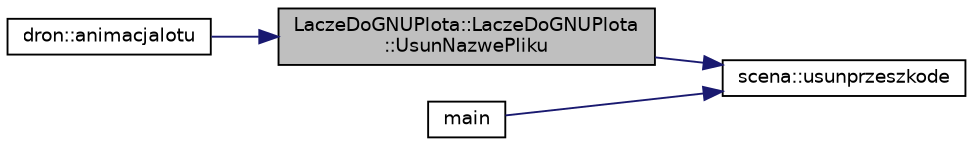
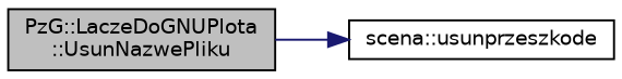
  digraph {
    rankdir=RL
    node [color=black fillcolor=white fontname=Helvetica fontsize=10 shape=record style=filled]
    edge [color=midnightblue dir=back fontname=Helvetica fontsize=10 labelfontname=Helvetica labelfontsize=10 style=solid]
-   n1 [fillcolor=grey75 fontcolor=black height=0.2 label="LaczeDoGNUPlota::LaczeDoGNUPlota\l::UsunNazwePliku" width=0.4]
-   n2 [height=0.2 label="dron::animacjalotu" width=0.4]
+   n1 [fillcolor=grey75 fontcolor=black height=0.2 label="PzG::LaczeDoGNUPlota\l::UsunNazwePliku" width=0.4]
    n3 [height=0.2 label="scena::usunprzeszkode" width=0.4]
-   n4 [height=0.2 label=main width=0.4]
-   n1 -> n2
    n3 -> n1
-   n3 -> n4
  }
